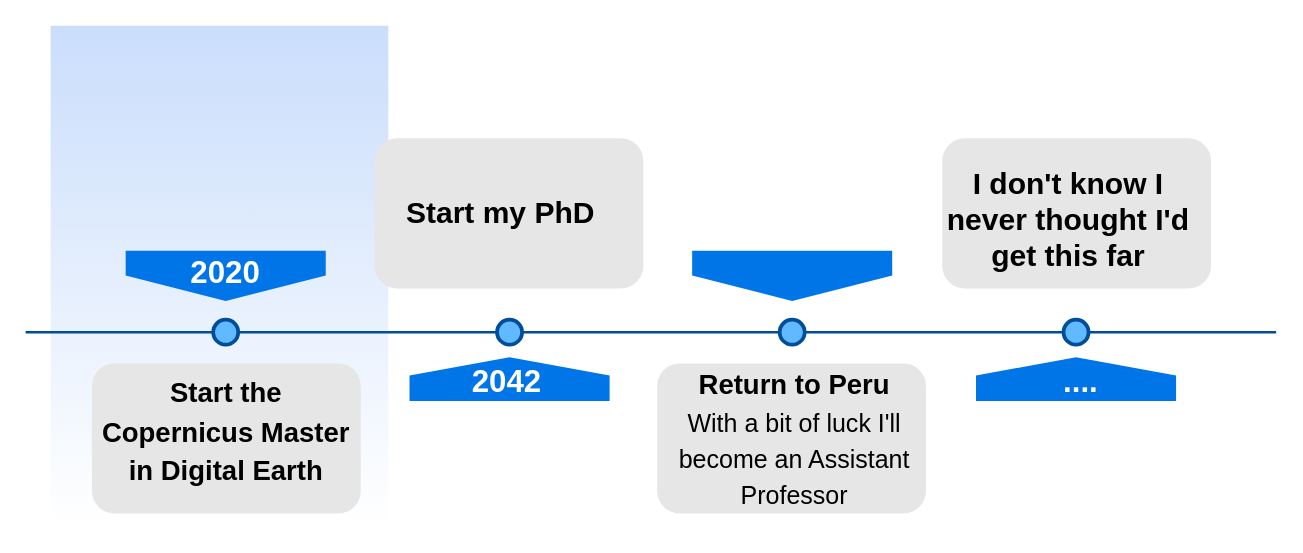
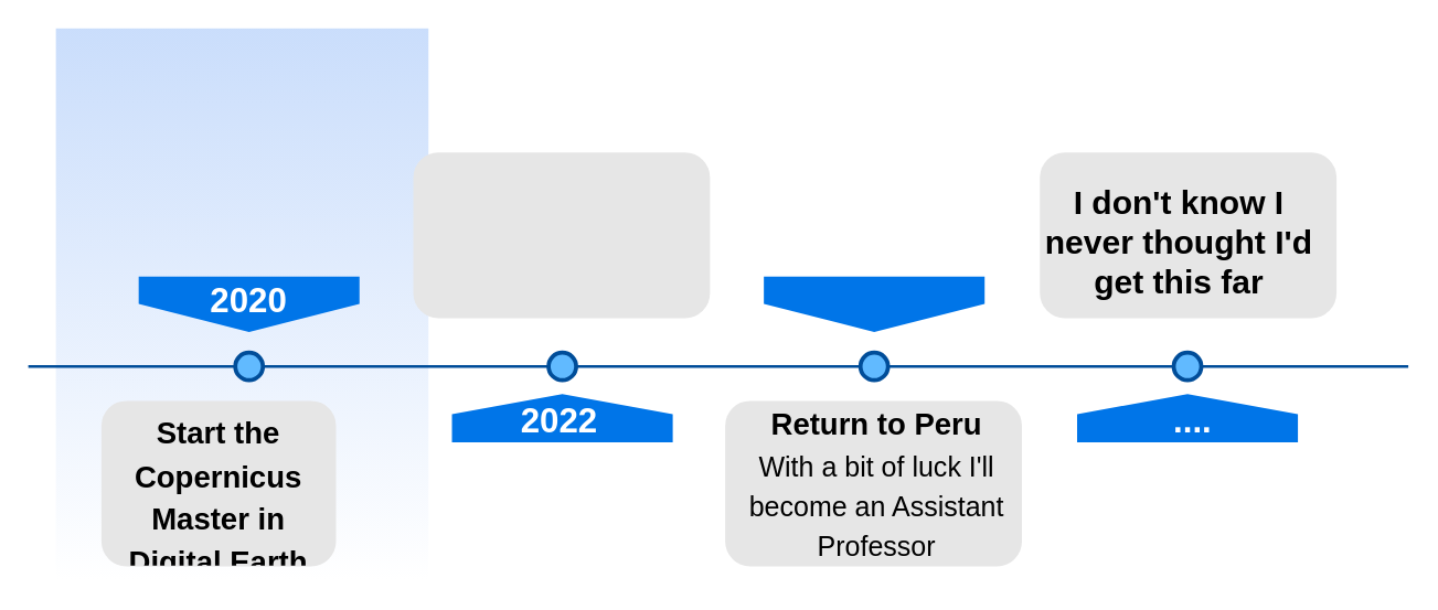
  <mxCell id="0" />
  <mxCell id="1" parent="0" />
  <mxCell id="2" value="" style="rounded=0;whiteSpace=wrap;html=1;fillColor=#95BCF8;strokeColor=none;gradientColor=#FFFFFF;gradientDirection=south;opacity=50;" parent="1" vertex="1"><mxGeometry x="40" y="20" width="270" height="400" as="geometry" /></mxCell>
  <mxCell id="3" value="" style="line;strokeWidth=2;html=1;fillColor=none;fontSize=28;fontColor=#004D99;strokeColor=#004D99;" parent="1" vertex="1"><mxGeometry x="20" y="260" width="1000" height="10" as="geometry" /></mxCell>
  <mxCell id="4" value="" style="shape=offPageConnector;whiteSpace=wrap;html=1;fillColor=#0075E8;fontSize=15;fontColor=#FFFFFF;size=0.509;verticalAlign=top;strokeColor=none;" parent="1" vertex="1"><mxGeometry x="100" y="200" width="160" height="40" as="geometry" /></mxCell>
  <mxCell id="5" value="" style="shape=offPageConnector;whiteSpace=wrap;html=1;fillColor=#0075E8;fontSize=15;fontColor=#FFFFFF;size=0.509;verticalAlign=top;strokeColor=none;" parent="1" vertex="1"><mxGeometry x="553" y="200" width="160" height="40" as="geometry" /></mxCell>
  <mxCell id="6" value="" style="shape=offPageConnector;whiteSpace=wrap;html=1;fillColor=#0075E8;fontSize=15;fontColor=#FFFFFF;size=0.418;flipV=1;verticalAlign=bottom;strokeColor=none;spacingBottom=4;" parent="1" vertex="1"><mxGeometry x="327" y="285" width="160" height="35" as="geometry" /></mxCell>
  <mxCell id="7" value="" style="shape=offPageConnector;whiteSpace=wrap;html=1;fillColor=#0075E8;fontSize=15;fontColor=#FFFFFF;size=0.418;flipV=1;verticalAlign=bottom;strokeColor=none;spacingBottom=4;" parent="1" vertex="1"><mxGeometry x="780" y="285" width="160" height="35" as="geometry" /></mxCell>
  <mxCell id="8" value="" style="ellipse;whiteSpace=wrap;html=1;fillColor=#61BAFF;fontSize=28;fontColor=#004D99;strokeWidth=3;strokeColor=#004D99;" parent="1" vertex="1"><mxGeometry x="170" y="255" width="20" height="20" as="geometry" /></mxCell>
  <mxCell id="9" value="" style="ellipse;whiteSpace=wrap;html=1;fillColor=#61BAFF;fontSize=28;fontColor=#004D99;strokeWidth=3;strokeColor=#004D99;" parent="1" vertex="1"><mxGeometry x="397" y="255" width="20" height="20" as="geometry" /></mxCell>
  <mxCell id="10" value="" style="ellipse;whiteSpace=wrap;html=1;fillColor=#61BAFF;fontSize=28;fontColor=#004D99;strokeWidth=3;strokeColor=#004D99;" parent="1" vertex="1"><mxGeometry x="623" y="255" width="20" height="20" as="geometry" /></mxCell>
  <mxCell id="11" value="" style="ellipse;whiteSpace=wrap;html=1;fillColor=#61BAFF;fontSize=28;fontColor=#004D99;strokeWidth=3;strokeColor=#004D99;" parent="1" vertex="1"><mxGeometry x="850" y="255" width="20" height="20" as="geometry" /></mxCell>
- <mxCell id="12" value="&lt;h1&gt;&lt;font style=&quot;font-size: 22px&quot;&gt;Start the Copernicus Master in Digital Earth&lt;/font&gt;&lt;/h1&gt;" style="text;html=1;spacing=5;spacingTop=-20;whiteSpace=wrap;overflow=hidden;strokeColor=none;strokeWidth=3;fillColor=#E6E6E6;fontSize=13;fontColor=#000000;align=center;rounded=1;" parent="1" vertex="1"><mxGeometry x="73" y="290" width="215" height="120" as="geometry" /></mxCell>
+ <mxCell id="12" value="&lt;h1&gt;&lt;font style=&quot;font-size: 22px&quot;&gt;Start the Copernicus Master in Digital Earth&lt;/font&gt;&lt;/h1&gt;" style="text;html=1;spacing=5;spacingTop=-20;whiteSpace=wrap;overflow=hidden;strokeColor=none;strokeWidth=3;fillColor=#E6E6E6;fontSize=13;fontColor=#000000;align=center;rounded=1;" parent="1" vertex="1"><mxGeometry x="73" y="290" width="170" height="120" as="geometry" /></mxCell>
  <mxCell id="13" value="&lt;h1&gt;&lt;br&gt;&lt;/h1&gt;" style="text;html=1;spacing=5;spacingTop=-20;whiteSpace=wrap;overflow=hidden;strokeColor=none;strokeWidth=3;fillColor=#E6E6E6;fontSize=13;fontColor=#000000;align=center;rounded=1;" parent="1" vertex="1"><mxGeometry x="299" y="110" width="215" height="120" as="geometry" /></mxCell>
  <mxCell id="14" value="&lt;h1&gt;&lt;br&gt;&lt;/h1&gt;" style="text;html=1;spacing=5;spacingTop=-20;whiteSpace=wrap;overflow=hidden;strokeColor=none;strokeWidth=3;fillColor=#E6E6E6;fontSize=13;fontColor=#000000;align=center;rounded=1;" parent="1" vertex="1"><mxGeometry x="525" y="290" width="215" height="120" as="geometry" /></mxCell>
  <mxCell id="15" value="&lt;h1&gt;&lt;br&gt;&lt;/h1&gt;" style="text;html=1;spacing=5;spacingTop=-20;whiteSpace=wrap;overflow=hidden;strokeColor=none;strokeWidth=3;fillColor=#E6E6E6;fontSize=13;fontColor=#000000;align=center;rounded=1;" parent="1" vertex="1"><mxGeometry x="753" y="110" width="215" height="120" as="geometry" /></mxCell>
  <mxCell id="16" value="&lt;b style=&quot;color: rgb(255 , 255 , 255) ; font-size: 15px&quot;&gt;&lt;font style=&quot;font-size: 25px&quot;&gt;2020&lt;/font&gt;&lt;/b&gt;" style="text;html=1;strokeColor=none;fillColor=none;align=center;verticalAlign=middle;whiteSpace=wrap;rounded=0;" parent="1" vertex="1"><mxGeometry x="160" y="206" width="40" height="20" as="geometry" /></mxCell>
- <mxCell id="17" value="&lt;font color=&quot;#ffffff&quot;&gt;&lt;span style=&quot;font-size: 25px&quot;&gt;&lt;b&gt;2042&lt;/b&gt;&lt;/span&gt;&lt;/font&gt;" style="text;html=1;strokeColor=none;fillColor=none;align=center;verticalAlign=middle;whiteSpace=wrap;rounded=0;" parent="1" vertex="1"><mxGeometry x="385" y="292.5" width="40" height="20" as="geometry" /></mxCell>
- <mxCell id="18" value="&lt;h1&gt;Start my PhD&lt;/h1&gt;" style="text;html=1;strokeColor=none;fillColor=none;align=center;verticalAlign=middle;whiteSpace=wrap;rounded=0;" parent="1" vertex="1"><mxGeometry x="320" y="160" width="160" height="20" as="geometry" /></mxCell>
+ <mxCell id="17" value="&lt;font color=&quot;#ffffff&quot;&gt;&lt;span style=&quot;font-size: 25px&quot;&gt;&lt;b&gt;2022&lt;/b&gt;&lt;/span&gt;&lt;/font&gt;" style="text;html=1;strokeColor=none;fillColor=none;align=center;verticalAlign=middle;whiteSpace=wrap;rounded=0;" parent="1" vertex="1"><mxGeometry x="385" y="292.5" width="40" height="20" as="geometry" /></mxCell>
  <mxCell id="19" value="&lt;h1&gt;&lt;font style=&quot;font-size: 22px&quot;&gt;Return to Peru&lt;/font&gt;&lt;/h1&gt;" style="text;whiteSpace=wrap;html=1;align=center;" parent="1" vertex="1"><mxGeometry x="530" y="270" width="210" height="60" as="geometry" /></mxCell>
  <mxCell id="20" value="&lt;font color=&quot;#ffffff&quot; size=&quot;1&quot;&gt;&lt;b style=&quot;font-size: 25px&quot;&gt;....&lt;/b&gt;&lt;/font&gt;" style="text;html=1;strokeColor=none;fillColor=none;align=center;verticalAlign=middle;whiteSpace=wrap;rounded=0;" parent="1" vertex="1"><mxGeometry x="819" y="292.5" width="90" height="20" as="geometry" /></mxCell>
  <mxCell id="21" value="&lt;h1 style=&quot;text-align: center&quot;&gt;I don't know I never thought I'd get this far&lt;/h1&gt;" style="text;whiteSpace=wrap;html=1;" parent="1" vertex="1"><mxGeometry x="753" y="110" width="200" height="60" as="geometry" /></mxCell>
  <mxCell id="22" value="&lt;h1 style=&quot;color: rgb(0 , 0 , 0) ; font-family: &amp;#34;helvetica&amp;#34; ; font-style: normal ; letter-spacing: normal ; text-indent: 0px ; text-transform: none ; word-spacing: 0px ; text-align: center&quot;&gt;&lt;font size=&quot;1&quot;&gt;&lt;span style=&quot;font-weight: normal ; font-size: 20px&quot;&gt;With a bit of luck I'll become an Assistant Professor&lt;/span&gt;&lt;/font&gt;&lt;/h1&gt;" style="text;whiteSpace=wrap;html=1;" vertex="1" parent="1"><mxGeometry x="520" y="300" width="228" height="110" as="geometry" /></mxCell>
